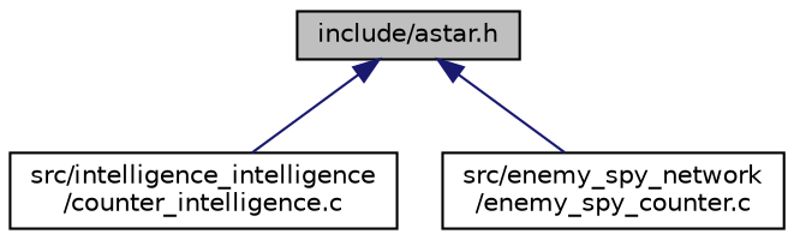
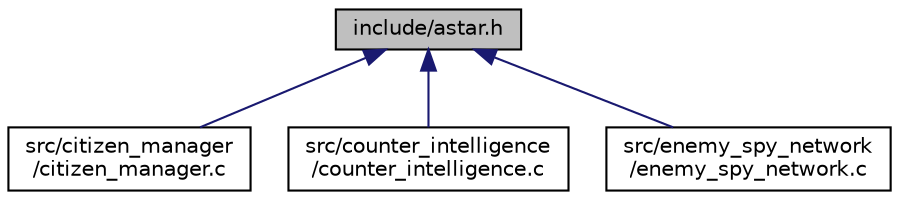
  digraph {
    node [color=black fillcolor=white fontname=Helvetica fontsize=10 shape=record style=filled]
    edge [color=midnightblue dir=back fontname=Helvetica fontsize=10 labelfontname=Helvetica labelfontsize=10 style=solid]
    n1 [fillcolor=grey75 fontcolor=black height=0.2 label="include/astar.h" width=0.4]
-   n3 [height=0.2 label="src/intelligence_intelligence\l/counter_intelligence.c" width=0.4]
-   n4 [height=0.2 label="src/enemy_spy_network\l/enemy_spy_counter.c" width=0.4]
+   n2 [height=0.2 label="src/citizen_manager\l/citizen_manager.c" width=0.4]
+   n3 [height=0.2 label="src/counter_intelligence\l/counter_intelligence.c" width=0.4]
+   n4 [height=0.2 label="src/enemy_spy_network\l/enemy_spy_network.c" width=0.4]
+   n1 -> n2
    n1 -> n3
    n1 -> n4
  }
